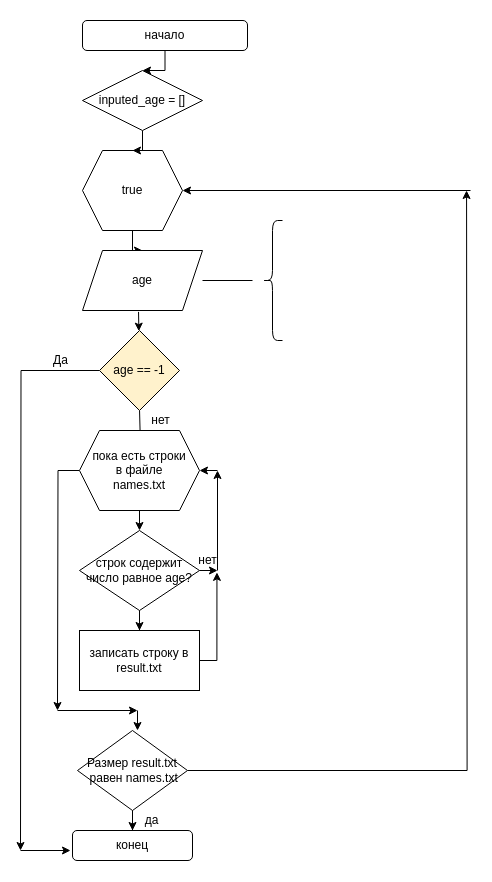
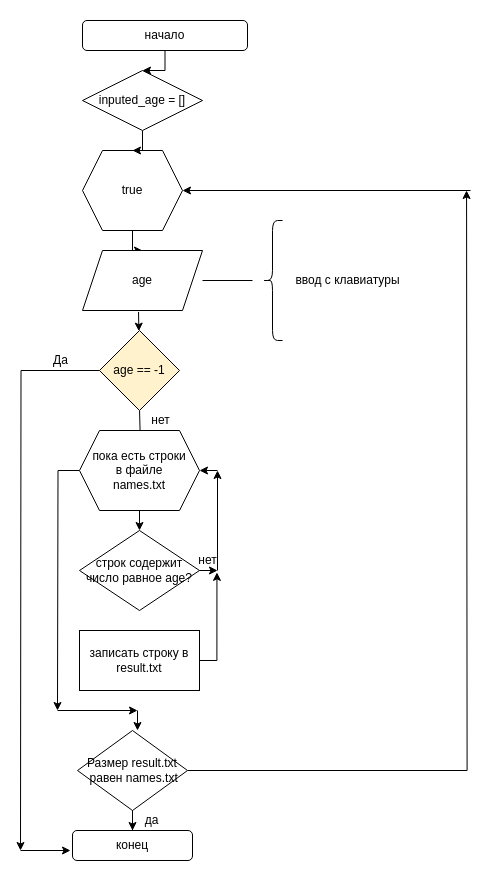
  <mxCell id="0" />
  <mxCell id="1" parent="0" />
  <mxCell id="2" value="" style="edgeStyle=orthogonalEdgeStyle;rounded=0;orthogonalLoop=1;jettySize=auto;html=1;" edge="1" parent="1" source="3" target="7"><mxGeometry relative="1" as="geometry" /></mxCell>
  <mxCell id="3" value="начало" style="rounded=1;whiteSpace=wrap;html=1;" vertex="1" parent="1"><mxGeometry x="82" y="20" width="165" height="30" as="geometry" /></mxCell>
  <mxCell id="4" value="" style="edgeStyle=orthogonalEdgeStyle;rounded=0;orthogonalLoop=1;jettySize=auto;html=1;" edge="1" parent="1" source="5" target="9"><mxGeometry relative="1" as="geometry" /></mxCell>
  <mxCell id="5" value="true" style="shape=hexagon;perimeter=hexagonPerimeter2;whiteSpace=wrap;html=1;fixedSize=1;" vertex="1" parent="1"><mxGeometry x="82" y="150" width="100" height="80" as="geometry" /></mxCell>
  <mxCell id="6" value="" style="edgeStyle=orthogonalEdgeStyle;rounded=0;orthogonalLoop=1;jettySize=auto;html=1;" edge="1" parent="1" source="7" target="5"><mxGeometry relative="1" as="geometry" /></mxCell>
  <mxCell id="7" value="inputed_age = []" style="rhombus;whiteSpace=wrap;html=1;" vertex="1" parent="1"><mxGeometry x="82" y="70" width="120" height="60" as="geometry" /></mxCell>
  <mxCell id="8" value="" style="edgeStyle=orthogonalEdgeStyle;rounded=0;orthogonalLoop=1;jettySize=auto;html=1;" edge="1" parent="1" target="14"><mxGeometry relative="1" as="geometry"><mxPoint x="139.053" y="410" as="sourcePoint" /></mxGeometry></mxCell>
  <mxCell id="9" value="age" style="shape=parallelogram;perimeter=parallelogramPerimeter;whiteSpace=wrap;html=1;fixedSize=1;" vertex="1" parent="1"><mxGeometry x="82" y="250" width="120" height="60" as="geometry" /></mxCell>
  <mxCell id="10" value="" style="shape=curlyBracket;whiteSpace=wrap;html=1;rounded=1;" vertex="1" parent="1"><mxGeometry x="262" y="220" width="20" height="120" as="geometry" /></mxCell>
+ <mxCell id="11" value="ввод с клавиатуры" style="text;html=1;align=center;verticalAlign=middle;resizable=0;points=[];autosize=1;strokeColor=none;fillColor=none;" vertex="1" parent="1"><mxGeometry x="282" y="270" width="130" height="20" as="geometry" /></mxCell>
  <mxCell id="12" value="" style="endArrow=none;html=1;rounded=0;" edge="1" parent="1"><mxGeometry width="50" height="50" relative="1" as="geometry"><mxPoint x="252" y="280" as="sourcePoint" /><mxPoint x="202" y="280" as="targetPoint" /></mxGeometry></mxCell>
  <mxCell id="13" style="edgeStyle=orthogonalEdgeStyle;rounded=0;orthogonalLoop=1;jettySize=auto;html=1;" edge="1" parent="1" source="14"><mxGeometry relative="1" as="geometry"><mxPoint x="57" y="710" as="targetPoint" /></mxGeometry></mxCell>
  <mxCell id="14" value="&lt;div&gt;пока есть строки&lt;/div&gt;&lt;div&gt;в файле&lt;/div&gt;&lt;div&gt;names.txt&lt;br&gt;&lt;/div&gt;" style="shape=hexagon;perimeter=hexagonPerimeter2;whiteSpace=wrap;html=1;fixedSize=1;" vertex="1" parent="1"><mxGeometry x="79" y="430" width="120" height="80" as="geometry" /></mxCell>
  <mxCell id="15" value="" style="endArrow=classic;html=1;rounded=0;exitX=0.5;exitY=1;exitDx=0;exitDy=0;" edge="1" parent="1" source="14"><mxGeometry width="50" height="50" relative="1" as="geometry"><mxPoint x="97" y="520" as="sourcePoint" /><mxPoint x="139" y="530" as="targetPoint" /></mxGeometry></mxCell>
- <mxCell id="16" value="" style="edgeStyle=orthogonalEdgeStyle;rounded=0;orthogonalLoop=1;jettySize=auto;html=1;" edge="1" parent="1" source="17" target="23"><mxGeometry relative="1" as="geometry" /></mxCell>
  <mxCell id="17" value="&lt;div&gt;строк содержит&lt;/div&gt;&lt;div&gt;число равное age?&lt;br&gt;&lt;/div&gt;" style="rhombus;whiteSpace=wrap;html=1;" vertex="1" parent="1"><mxGeometry x="79" y="530" width="120" height="80" as="geometry" /></mxCell>
  <mxCell id="18" value="" style="endArrow=classic;html=1;rounded=0;exitX=1;exitY=0.5;exitDx=0;exitDy=0;" edge="1" parent="1" source="17"><mxGeometry width="50" height="50" relative="1" as="geometry"><mxPoint x="197" y="590" as="sourcePoint" /><mxPoint x="217" y="570" as="targetPoint" /></mxGeometry></mxCell>
  <mxCell id="19" value="" style="endArrow=classic;html=1;rounded=0;" edge="1" parent="1"><mxGeometry width="50" height="50" relative="1" as="geometry"><mxPoint x="217" y="570" as="sourcePoint" /><mxPoint x="217" y="470" as="targetPoint" /></mxGeometry></mxCell>
  <mxCell id="20" value="" style="endArrow=classic;html=1;rounded=0;entryX=1;entryY=0.5;entryDx=0;entryDy=0;" edge="1" parent="1" target="14"><mxGeometry width="50" height="50" relative="1" as="geometry"><mxPoint x="217" y="470" as="sourcePoint" /><mxPoint x="-33" y="540" as="targetPoint" /></mxGeometry></mxCell>
  <mxCell id="21" value="нет" style="text;html=1;align=center;verticalAlign=middle;resizable=0;points=[];autosize=1;strokeColor=none;fillColor=none;" vertex="1" parent="1"><mxGeometry x="187" y="550" width="40" height="20" as="geometry" /></mxCell>
  <mxCell id="22" style="edgeStyle=orthogonalEdgeStyle;rounded=0;orthogonalLoop=1;jettySize=auto;html=1;entryX=0.736;entryY=1.094;entryDx=0;entryDy=0;entryPerimeter=0;" edge="1" parent="1" source="23" target="21"><mxGeometry relative="1" as="geometry"><mxPoint x="217" y="580" as="targetPoint" /><Array as="points"><mxPoint x="216" y="660" /></Array></mxGeometry></mxCell>
  <mxCell id="23" value="&lt;div&gt;записать строку в&lt;/div&gt;&lt;div&gt;result.txt&lt;br&gt;&lt;/div&gt;" style="rounded=0;whiteSpace=wrap;html=1;" vertex="1" parent="1"><mxGeometry x="79" y="630" width="120" height="60" as="geometry" /></mxCell>
  <mxCell id="24" value="" style="endArrow=classic;html=1;rounded=0;" edge="1" parent="1"><mxGeometry width="50" height="50" relative="1" as="geometry"><mxPoint x="57" y="710" as="sourcePoint" /><mxPoint x="137" y="710" as="targetPoint" /></mxGeometry></mxCell>
  <mxCell id="25" value="" style="endArrow=classic;html=1;rounded=0;" edge="1" parent="1"><mxGeometry width="50" height="50" relative="1" as="geometry"><mxPoint x="137" y="710" as="sourcePoint" /><mxPoint x="137" y="730" as="targetPoint" /></mxGeometry></mxCell>
  <mxCell id="26" value="" style="edgeStyle=orthogonalEdgeStyle;rounded=0;orthogonalLoop=1;jettySize=auto;html=1;" edge="1" parent="1" source="28" target="29"><mxGeometry relative="1" as="geometry" /></mxCell>
  <mxCell id="27" style="edgeStyle=orthogonalEdgeStyle;rounded=0;orthogonalLoop=1;jettySize=auto;html=1;" edge="1" parent="1" source="28"><mxGeometry relative="1" as="geometry"><mxPoint x="466.061" y="190" as="targetPoint" /></mxGeometry></mxCell>
  <mxCell id="28" value="&lt;div&gt;Размер result.txt&lt;/div&gt;&lt;div&gt;&amp;nbsp;равен names.txt&lt;br&gt;&lt;/div&gt;" style="rhombus;whiteSpace=wrap;html=1;" vertex="1" parent="1"><mxGeometry x="77" y="730" width="110" height="80" as="geometry" /></mxCell>
  <mxCell id="29" value="конец" style="rounded=1;whiteSpace=wrap;html=1;" vertex="1" parent="1"><mxGeometry x="72" y="830" width="120" height="30" as="geometry" /></mxCell>
  <mxCell id="30" value="да" style="text;html=1;align=center;verticalAlign=middle;resizable=0;points=[];autosize=1;strokeColor=none;fillColor=none;" vertex="1" parent="1"><mxGeometry x="136" y="810" width="30" height="20" as="geometry" /></mxCell>
  <mxCell id="31" value="" style="endArrow=classic;html=1;rounded=0;entryX=1;entryY=0.5;entryDx=0;entryDy=0;" edge="1" parent="1" target="5"><mxGeometry width="50" height="50" relative="1" as="geometry"><mxPoint x="470" y="190" as="sourcePoint" /><mxPoint x="410" y="360" as="targetPoint" /></mxGeometry></mxCell>
  <mxCell id="32" style="edgeStyle=orthogonalEdgeStyle;rounded=0;orthogonalLoop=1;jettySize=auto;html=1;" edge="1" parent="1" source="33"><mxGeometry relative="1" as="geometry"><mxPoint x="20" y="850" as="targetPoint" /></mxGeometry></mxCell>
  <mxCell id="33" value="age == -1" style="rhombus;whiteSpace=wrap;html=1;fillColor=#fff2cc;" vertex="1" parent="1"><mxGeometry x="99" y="330" width="80" height="80" as="geometry" /></mxCell>
  <mxCell id="34" value="" style="endArrow=classic;html=1;rounded=0;exitX=0.467;exitY=1.023;exitDx=0;exitDy=0;exitPerimeter=0;" edge="1" parent="1" source="9" target="33"><mxGeometry width="50" height="50" relative="1" as="geometry"><mxPoint x="190" y="400" as="sourcePoint" /><mxPoint x="240" y="350" as="targetPoint" /></mxGeometry></mxCell>
  <mxCell id="35" value="нет" style="text;html=1;align=center;verticalAlign=middle;resizable=0;points=[];autosize=1;strokeColor=none;fillColor=none;" vertex="1" parent="1"><mxGeometry x="140" y="410" width="40" height="20" as="geometry" /></mxCell>
  <mxCell id="36" value="" style="endArrow=classic;html=1;rounded=0;" edge="1" parent="1"><mxGeometry width="50" height="50" relative="1" as="geometry"><mxPoint x="20" y="850" as="sourcePoint" /><mxPoint x="70" y="850" as="targetPoint" /></mxGeometry></mxCell>
  <mxCell id="37" value="Да" style="text;html=1;align=center;verticalAlign=middle;resizable=0;points=[];autosize=1;strokeColor=none;fillColor=none;" vertex="1" parent="1"><mxGeometry x="45" y="350" width="30" height="20" as="geometry" /></mxCell>
